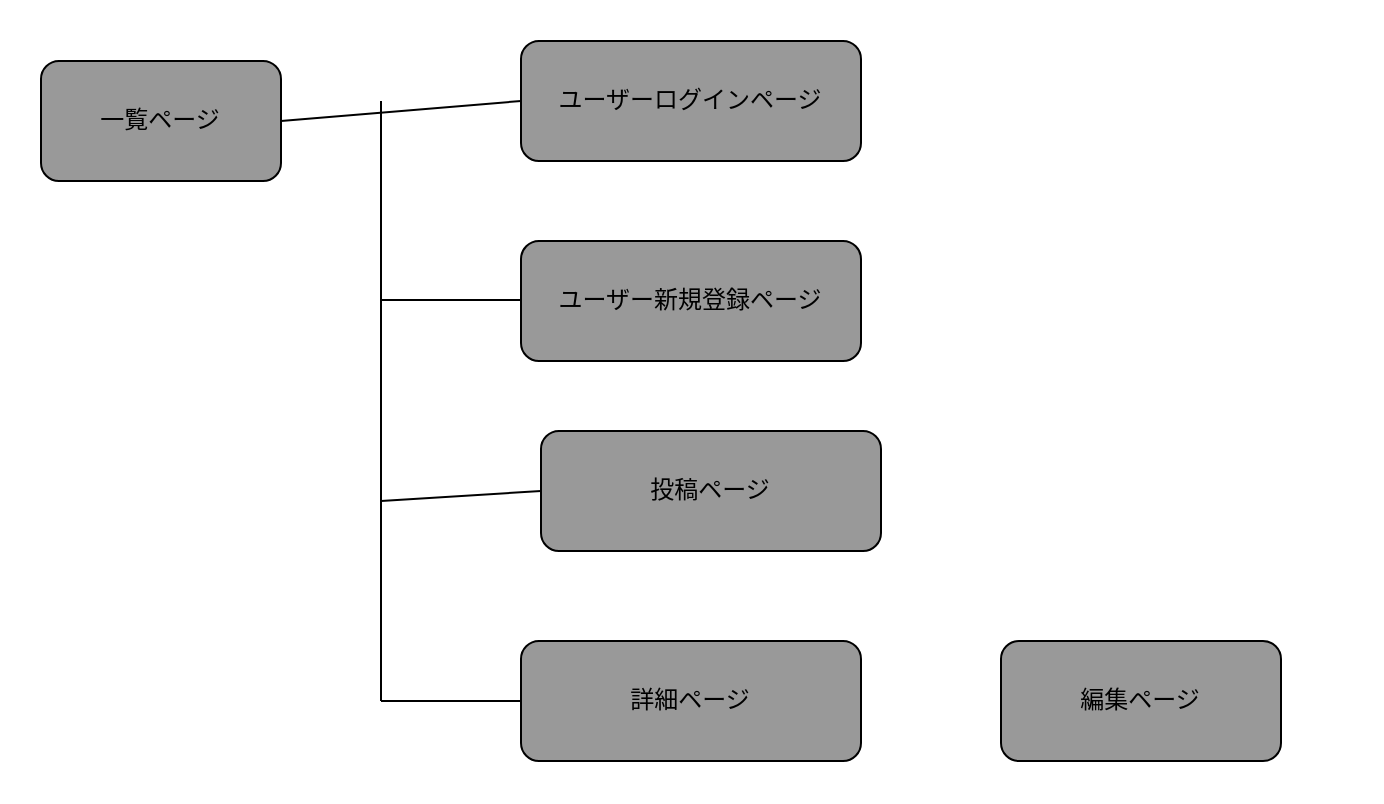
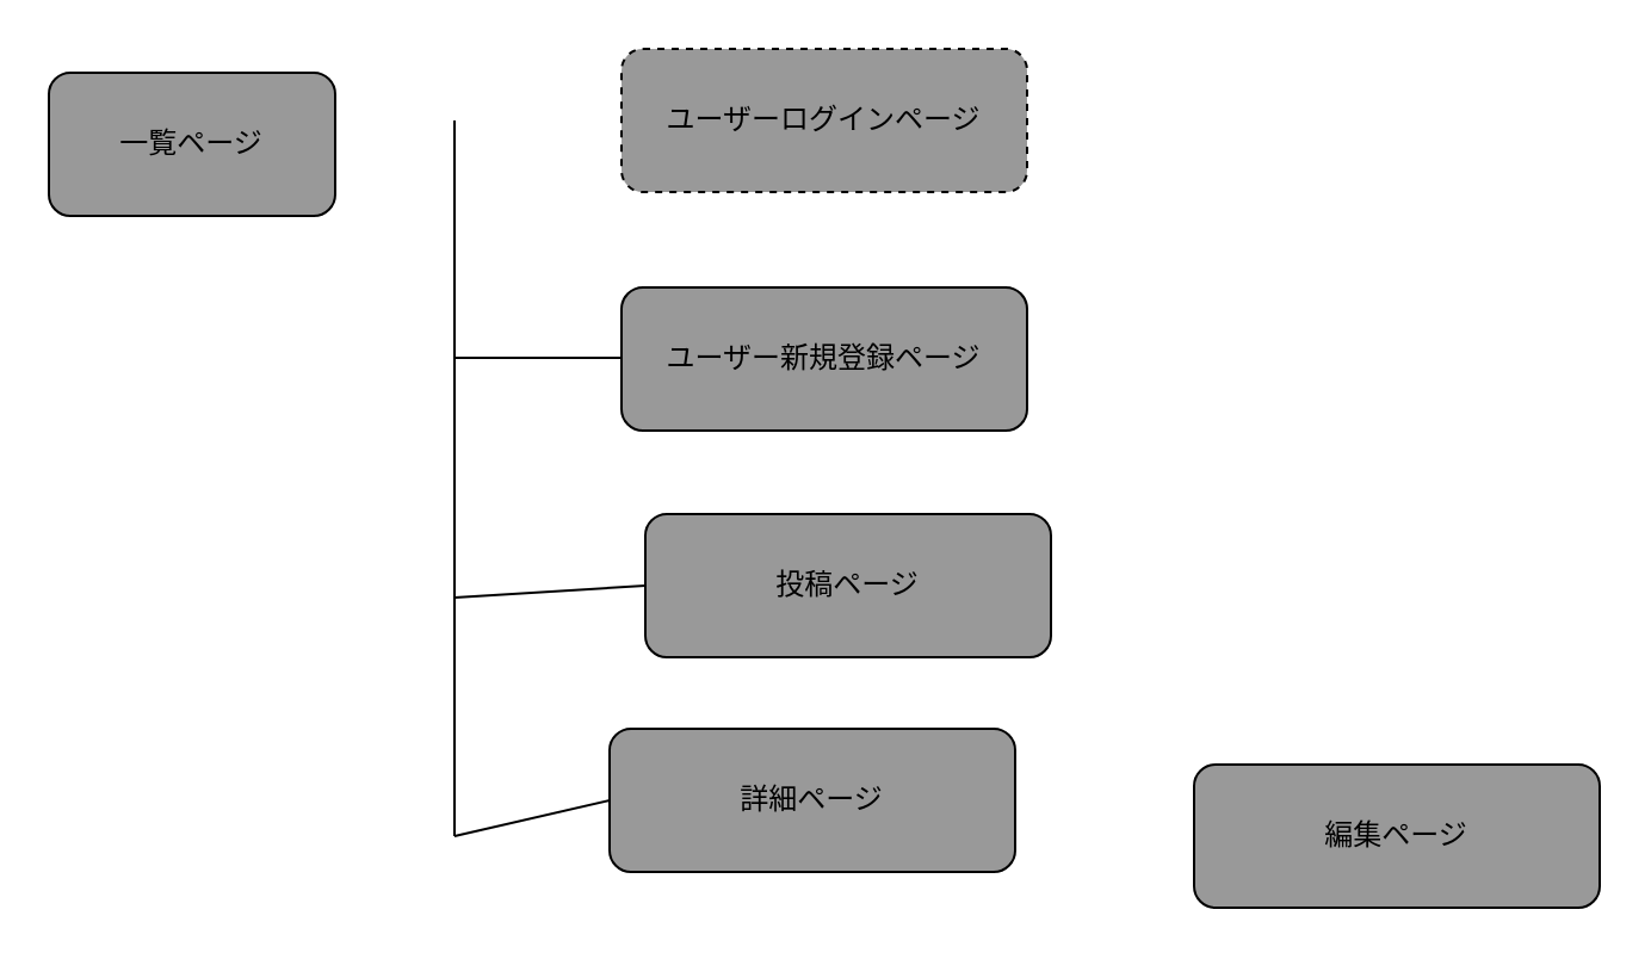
  <mxCell id="0" />
  <mxCell id="1" parent="0" />
- <mxCell id="2" style="edgeStyle=none;html=1;exitX=1;exitY=0.5;exitDx=0;exitDy=0;entryX=0;entryY=0.5;entryDx=0;entryDy=0;endArrow=none;endFill=0;" edge="1" parent="1" source="3" target="4"><mxGeometry relative="1" as="geometry" /></mxCell>
  <mxCell id="3" value="一覧ページ" style="rounded=1;whiteSpace=wrap;html=1;fillColor=#999999;fontColor=#000000;" vertex="1" parent="1"><mxGeometry x="20" y="30" width="120" height="60" as="geometry" /></mxCell>
- <mxCell id="4" value="ユーザーログインページ" style="rounded=1;whiteSpace=wrap;html=1;fillColor=#999999;fontColor=#000000;" vertex="1" parent="1"><mxGeometry x="260" y="20" width="170" height="60" as="geometry" /></mxCell>
+ <mxCell id="4" value="ユーザーログインページ" style="rounded=1;whiteSpace=wrap;html=1;fillColor=#999999;fontColor=#000000;dashed=1;" vertex="1" parent="1"><mxGeometry x="260" y="20" width="170" height="60" as="geometry" /></mxCell>
  <mxCell id="5" value="ユーザー新規登録ページ" style="rounded=1;whiteSpace=wrap;html=1;fillColor=#999999;fontColor=#000000;" vertex="1" parent="1"><mxGeometry x="260" y="120" width="170" height="60" as="geometry" /></mxCell>
  <mxCell id="6" value="投稿ページ" style="rounded=1;whiteSpace=wrap;html=1;fillColor=#999999;fontColor=#000000;" vertex="1" parent="1"><mxGeometry x="270" y="215" width="170" height="60" as="geometry" /></mxCell>
- <mxCell id="7" value="詳細ページ" style="rounded=1;whiteSpace=wrap;html=1;fillColor=#999999;fontColor=#000000;" vertex="1" parent="1"><mxGeometry x="260" y="320" width="170" height="60" as="geometry" /></mxCell>
- <mxCell id="8" value="編集ページ" style="rounded=1;whiteSpace=wrap;html=1;fillColor=#999999;fontColor=#000000;" vertex="1" parent="1"><mxGeometry x="500" y="320" width="140" height="60" as="geometry" /></mxCell>
+ <mxCell id="7" value="詳細ページ" style="rounded=1;whiteSpace=wrap;html=1;fillColor=#999999;fontColor=#000000;" vertex="1" parent="1"><mxGeometry x="255" y="305" width="170" height="60" as="geometry" /></mxCell>
+ <mxCell id="8" value="編集ページ" style="rounded=1;whiteSpace=wrap;html=1;fillColor=#999999;fontColor=#000000;" vertex="1" parent="1"><mxGeometry x="500" y="320" width="170" height="60" as="geometry" /></mxCell>
  <mxCell id="9" value="" style="endArrow=none;html=1;" edge="1" parent="1"><mxGeometry width="50" height="50" relative="1" as="geometry"><mxPoint x="190" y="350" as="sourcePoint" /><mxPoint x="190" y="50" as="targetPoint" /></mxGeometry></mxCell>
  <mxCell id="10" value="" style="endArrow=none;html=1;entryX=0;entryY=0.5;entryDx=0;entryDy=0;" edge="1" parent="1" target="7"><mxGeometry width="50" height="50" relative="1" as="geometry"><mxPoint x="190" y="350" as="sourcePoint" /><mxPoint x="390" y="280" as="targetPoint" /></mxGeometry></mxCell>
  <mxCell id="11" value="" style="endArrow=none;html=1;entryX=0;entryY=0.5;entryDx=0;entryDy=0;" edge="1" parent="1" target="6"><mxGeometry width="50" height="50" relative="1" as="geometry"><mxPoint x="190" y="250" as="sourcePoint" /><mxPoint x="390" y="280" as="targetPoint" /></mxGeometry></mxCell>
  <mxCell id="12" value="" style="endArrow=none;html=1;entryX=0;entryY=0.5;entryDx=0;entryDy=0;" edge="1" parent="1"><mxGeometry width="50" height="50" relative="1" as="geometry"><mxPoint x="190" y="149.5" as="sourcePoint" /><mxPoint x="260" y="149.5" as="targetPoint" /></mxGeometry></mxCell>
